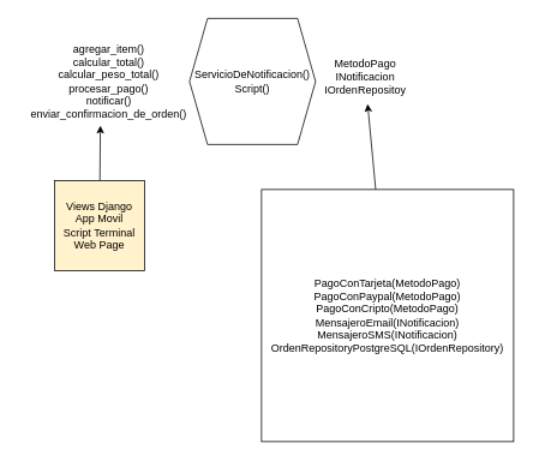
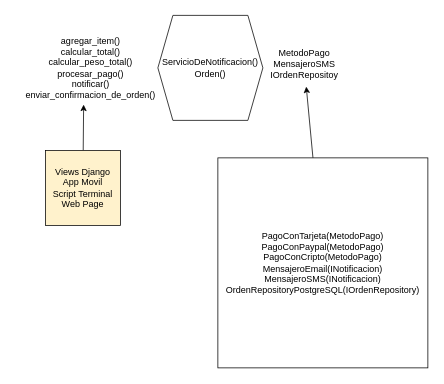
  <mxCell id="0" />
  <mxCell id="1" parent="0" />
- <mxCell id="2" value="ServicioDeNotificacion()&lt;br&gt;Script()" style="shape=hexagon;perimeter=hexagonPerimeter2;whiteSpace=wrap;html=1;fixedSize=1;" vertex="1" parent="1"><mxGeometry x="210" y="20" width="140" height="140" as="geometry" /></mxCell>
+ <mxCell id="2" value="ServicioDeNotificacion()&lt;br&gt;Orden()" style="shape=hexagon;perimeter=hexagonPerimeter2;whiteSpace=wrap;html=1;fixedSize=1;" vertex="1" parent="1"><mxGeometry x="210" y="20" width="140" height="140" as="geometry" /></mxCell>
  <mxCell id="3" value="agregar_item()&lt;br&gt;calcular_total()&lt;br&gt;calcular_peso_total()&lt;br&gt;procesar_pago()&lt;br&gt;notificar()&lt;br&gt;enviar_confirmacion_de_orden()" style="text;html=1;align=center;verticalAlign=middle;resizable=0;points=[];autosize=1;strokeColor=none;fillColor=none;" vertex="1" parent="1"><mxGeometry x="20" y="40" width="200" height="100" as="geometry" /></mxCell>
- <mxCell id="4" value="MetodoPago&lt;br&gt;INotificacion&lt;br&gt;IOrdenRepositoy" style="text;html=1;align=center;verticalAlign=middle;resizable=0;points=[];autosize=1;strokeColor=none;fillColor=none;" vertex="1" parent="1"><mxGeometry x="350" y="55" width="110" height="60" as="geometry" /></mxCell>
+ <mxCell id="4" value="MetodoPago&lt;br&gt;MensajeroSMS&lt;br&gt;IOrdenRepositoy" style="text;html=1;align=center;verticalAlign=middle;resizable=0;points=[];autosize=1;strokeColor=none;fillColor=none;" vertex="1" parent="1"><mxGeometry x="350" y="55" width="110" height="60" as="geometry" /></mxCell>
  <mxCell id="5" style="edgeStyle=none;html=1;entryX=0.455;entryY=0.99;entryDx=0;entryDy=0;entryPerimeter=0;" edge="1" parent="1" source="6" target="3"><mxGeometry relative="1" as="geometry" /></mxCell>
  <mxCell id="6" value="Views Django&lt;br&gt;App Movil&lt;br&gt;Script Terminal&lt;br&gt;Web Page" style="whiteSpace=wrap;html=1;aspect=fixed;fillColor=#fff2cc;" vertex="1" parent="1"><mxGeometry x="60" y="200" width="100" height="100" as="geometry" /></mxCell>
  <mxCell id="7" style="edgeStyle=none;html=1;" edge="1" parent="1" source="8" target="4"><mxGeometry relative="1" as="geometry" /></mxCell>
  <mxCell id="8" value="PagoConTarjeta(MetodoPago)&lt;br&gt;PagoConPaypal(MetodoPago)&lt;br&gt;PagoConCripto(MetodoPago)&lt;br&gt;MensajeroEmail(INotificacion)&lt;br&gt;MensajeroSMS(INotificacion)&lt;br&gt;OrdenRepositoryPostgreSQL(IOrdenRepository)" style="whiteSpace=wrap;html=1;aspect=fixed;" vertex="1" parent="1"><mxGeometry x="290" y="210" width="280" height="280" as="geometry" /></mxCell>
